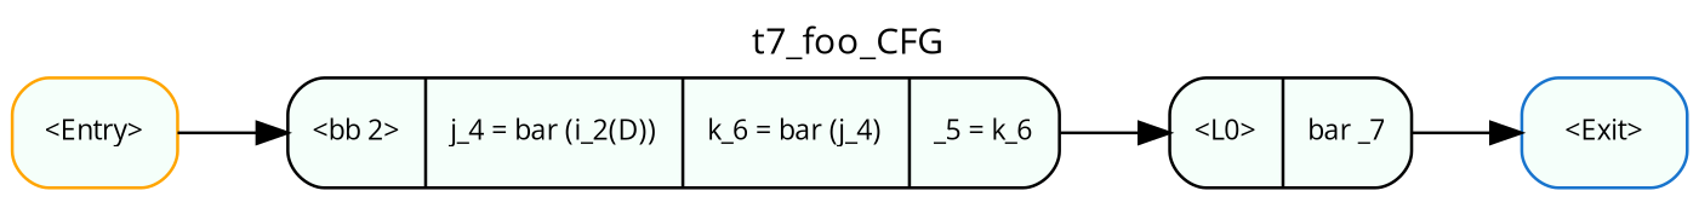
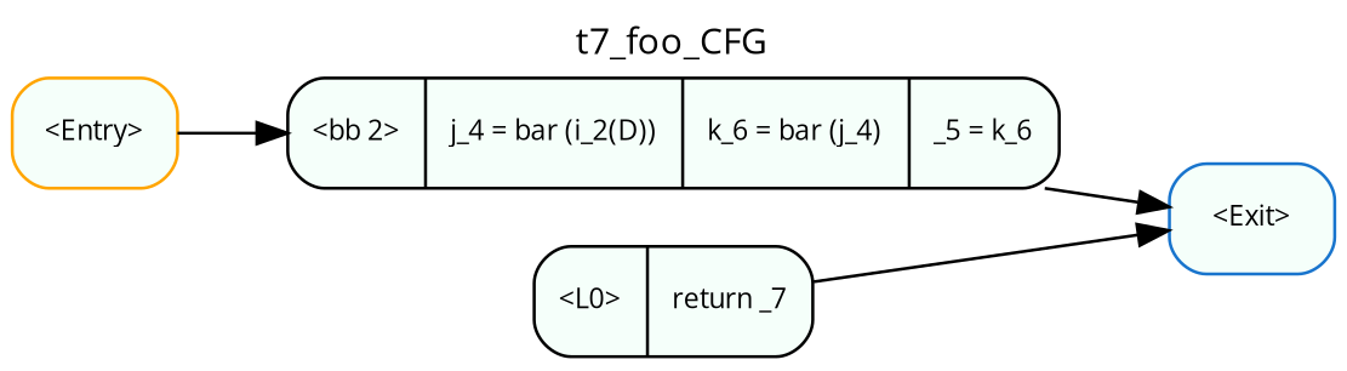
  digraph {
    fontname="Open Sans"
    fontsize=12
    label=t7_foo_CFG
    labelloc=top
    rankdir=LR
    node [color=black fillcolor=mintcream fontname="Open Sans" fontsize=9 shape=Mrecord style=filled]
    edge [color=black fontname="Open Sans" fontsize=10]
    n1 [color=orange label="{ \<Entry\> }"]
    n2 [label="{ \<bb 2\>|j_4 = bar (i_2(D))|k_6 = bar (j_4)|_5 = k_6 }"]
-   n3 [label="{ \<L0\>|bar _7 }"]
+   n3 [label="{ \<L0\>|return _7 }"]
    n4 [color=dodgerblue3 label="{ \<Exit\> }"]
    n1 -> n2
-   n2 -> n3
+   n2 -> n4
    n3 -> n4
  }
